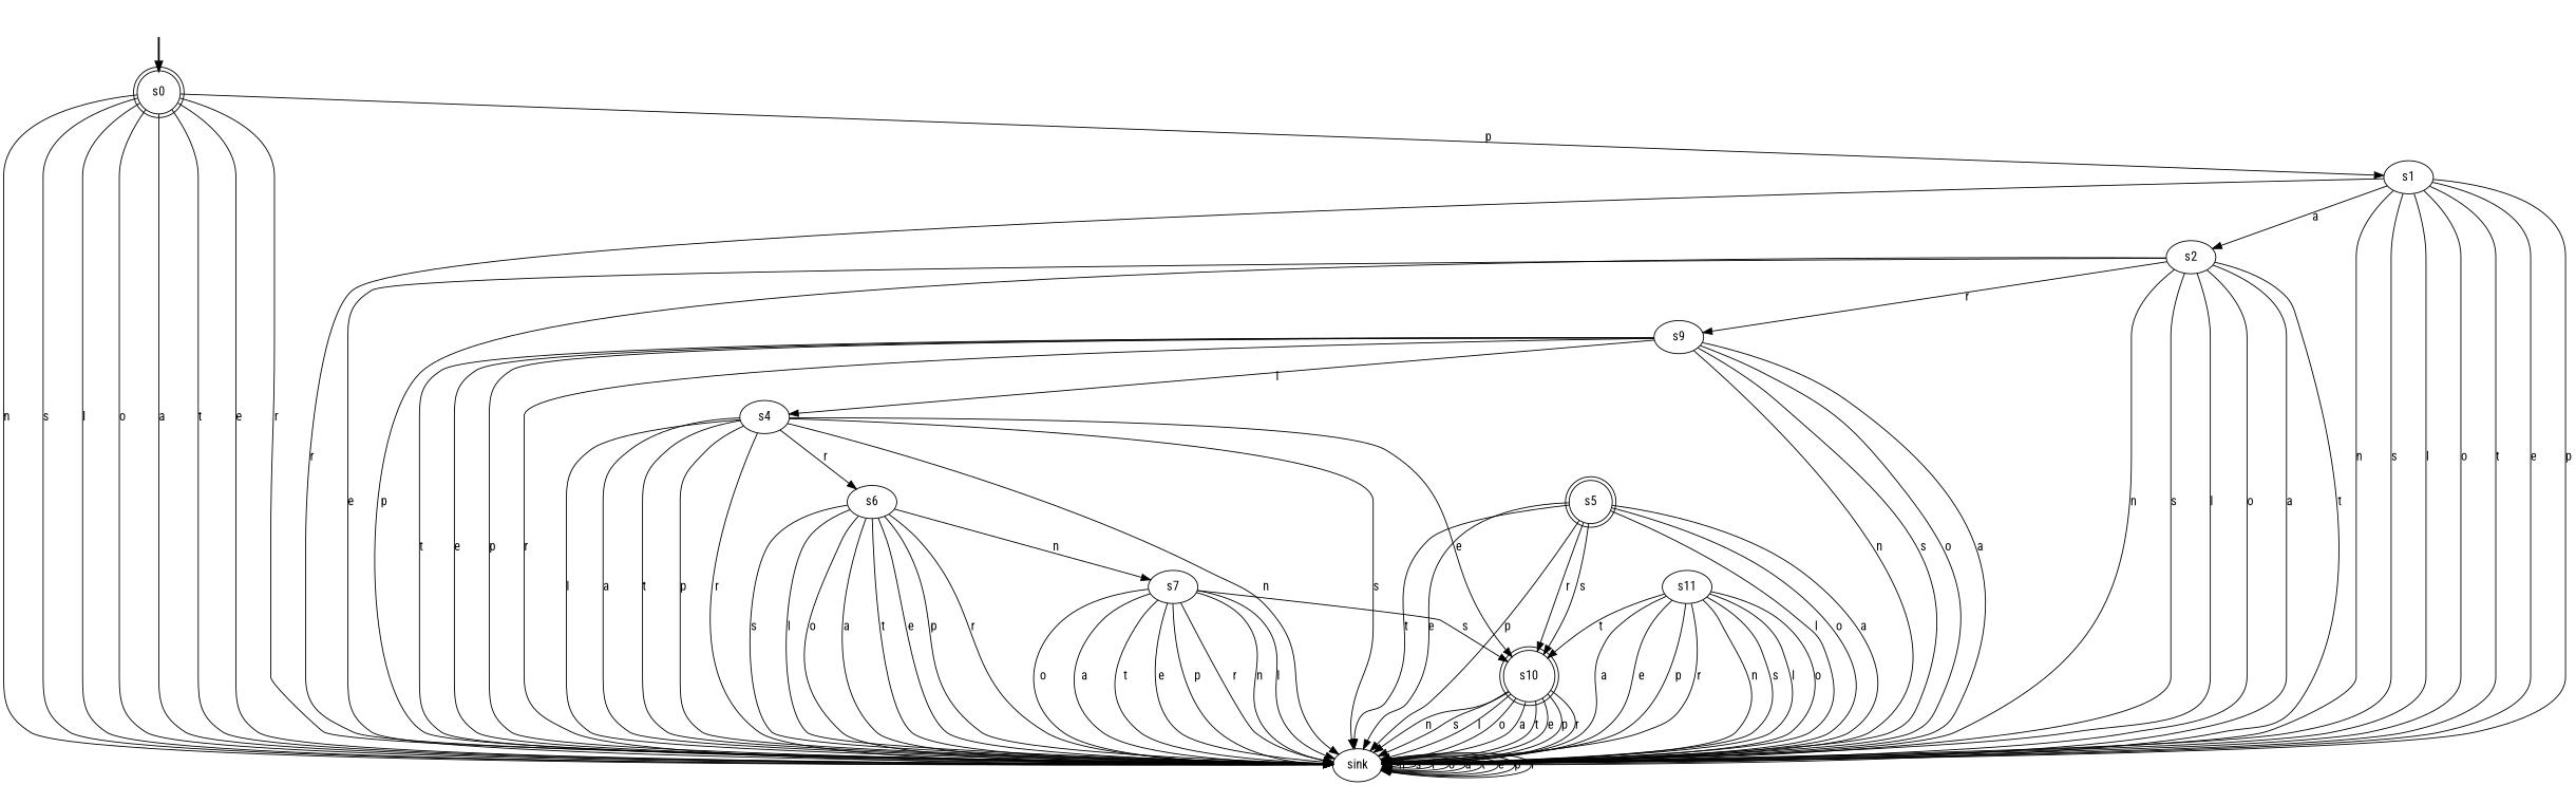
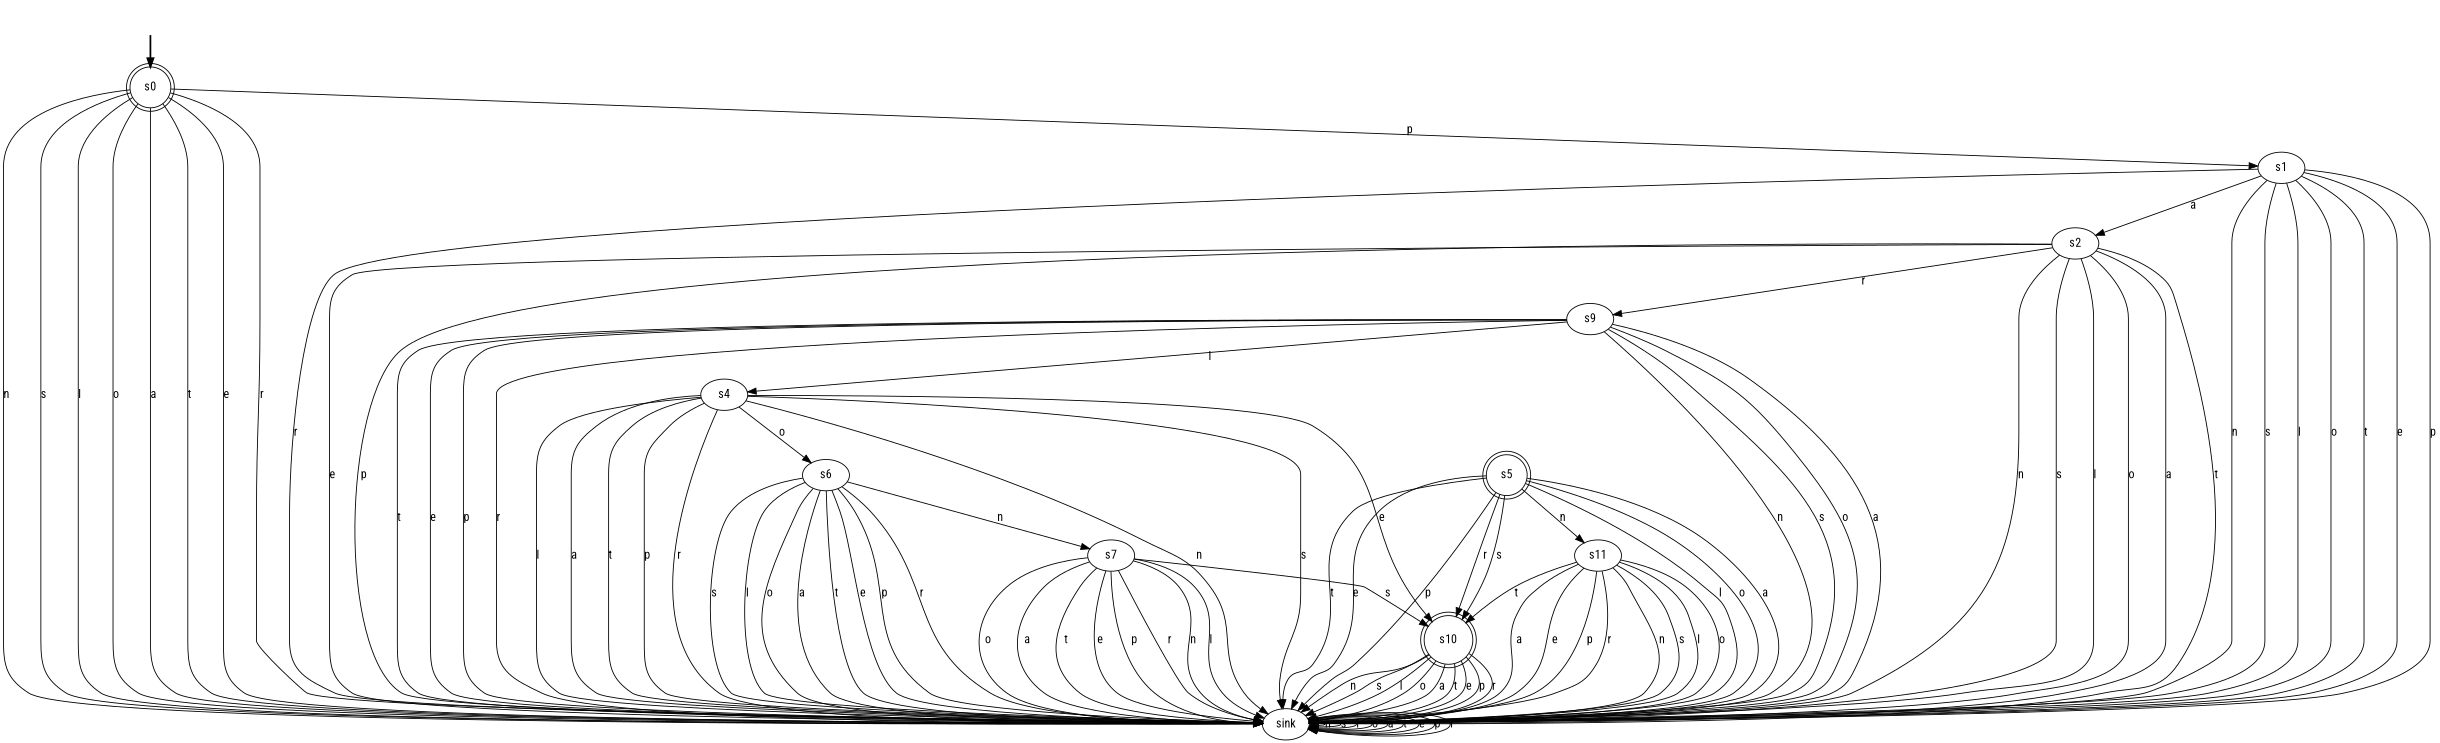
  digraph {
    fontname="Roboto Condensed"
    node [fontname="Roboto Condensed"]
    edge [fontname="Roboto Condensed"]
    fake [style=invisible]
    s0 [root=true shape=doublecircle]
    sink
    s1
    s10 [shape=doublecircle]
    s7
    s4
    s6
    s5 [shape=doublecircle]
    s11
    s2
    n12 [label=s9]
    fake -> s0 [style=bold]
    s0 -> sink [label=n]
    s0 -> sink [label=s]
    s0 -> sink [label=l]
    s0 -> sink [label=o]
    s0 -> sink [label=a]
    s0 -> sink [label=t]
    s0 -> sink [label=e]
    s0 -> sink [label=r]
    s0 -> s1 [label=p]
    sink -> sink [label=n]
    sink -> sink [label=s]
    sink -> sink [label=l]
    sink -> sink [label=o]
    sink -> sink [label=a]
    sink -> sink [label=t]
    sink -> sink [label=e]
    sink -> sink [label=p]
    sink -> sink [label=r]
    s1 -> sink [label=n]
    s1 -> sink [label=s]
    s1 -> sink [label=l]
    s1 -> sink [label=o]
    s1 -> sink [label=t]
    s1 -> sink [label=e]
    s1 -> sink [label=p]
    s1 -> sink [label=r]
    s1 -> s2 [label=a]
    s10 -> sink [label=n]
    s10 -> sink [label=s]
    s10 -> sink [label=l]
    s10 -> sink [label=o]
    s10 -> sink [label=a]
    s10 -> sink [label=t]
    s10 -> sink [label=e]
    s10 -> sink [label=p]
    s10 -> sink [label=r]
    s7 -> sink [label=n]
    s7 -> sink [label=l]
    s7 -> sink [label=o]
    s7 -> sink [label=a]
    s7 -> sink [label=t]
    s7 -> sink [label=e]
    s7 -> sink [label=p]
    s7 -> sink [label=r]
    s7 -> s10 [label=s]
    s4 -> sink [label=n]
    s4 -> sink [label=s]
    s4 -> sink [label=l]
    s4 -> sink [label=a]
    s4 -> sink [label=t]
    s4 -> sink [label=p]
    s4 -> sink [label=r]
    s4 -> s10 [label=e]
-   s4 -> s6 [label=r]
+   s4 -> s6 [label=o]
    s6 -> sink [label=s]
    s6 -> sink [label=l]
    s6 -> sink [label=o]
    s6 -> sink [label=a]
    s6 -> sink [label=t]
    s6 -> sink [label=e]
    s6 -> sink [label=p]
    s6 -> sink [label=r]
    s6 -> s7 [label=n]
    s5 -> sink [label=l]
    s5 -> sink [label=o]
    s5 -> sink [label=a]
    s5 -> sink [label=t]
    s5 -> sink [label=e]
    s5 -> sink [label=p]
    s5 -> s10 [label=r]
    s5 -> s10 [label=s]
+   s5 -> s11 [label=n]
    s11 -> sink [label=n]
    s11 -> sink [label=s]
    s11 -> sink [label=l]
    s11 -> sink [label=o]
    s11 -> sink [label=a]
    s11 -> sink [label=e]
    s11 -> sink [label=p]
    s11 -> sink [label=r]
    s11 -> s10 [label=t]
    s2 -> sink [label=n]
    s2 -> sink [label=s]
    s2 -> sink [label=l]
    s2 -> sink [label=o]
    s2 -> sink [label=a]
    s2 -> sink [label=t]
    s2 -> sink [label=e]
    s2 -> sink [label=p]
    s2 -> n12 [label=r]
    n12 -> sink [label=n]
    n12 -> sink [label=s]
    n12 -> sink [label=o]
    n12 -> sink [label=a]
    n12 -> sink [label=t]
    n12 -> sink [label=e]
    n12 -> sink [label=p]
    n12 -> sink [label=r]
    n12 -> s4 [label=l]
  }
